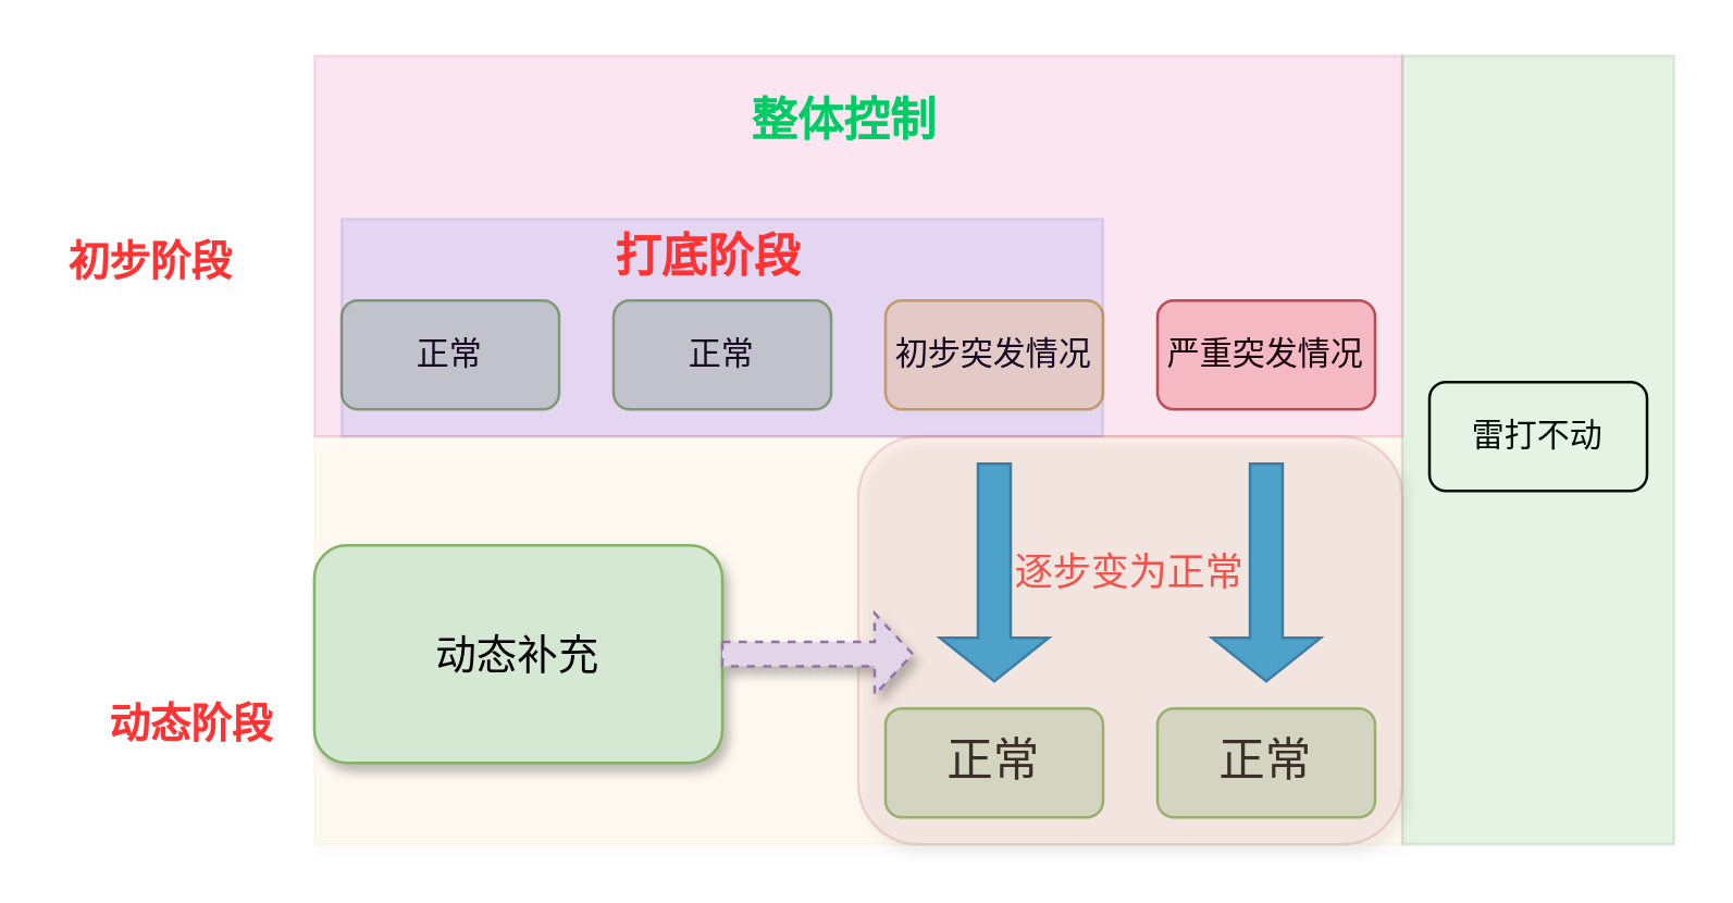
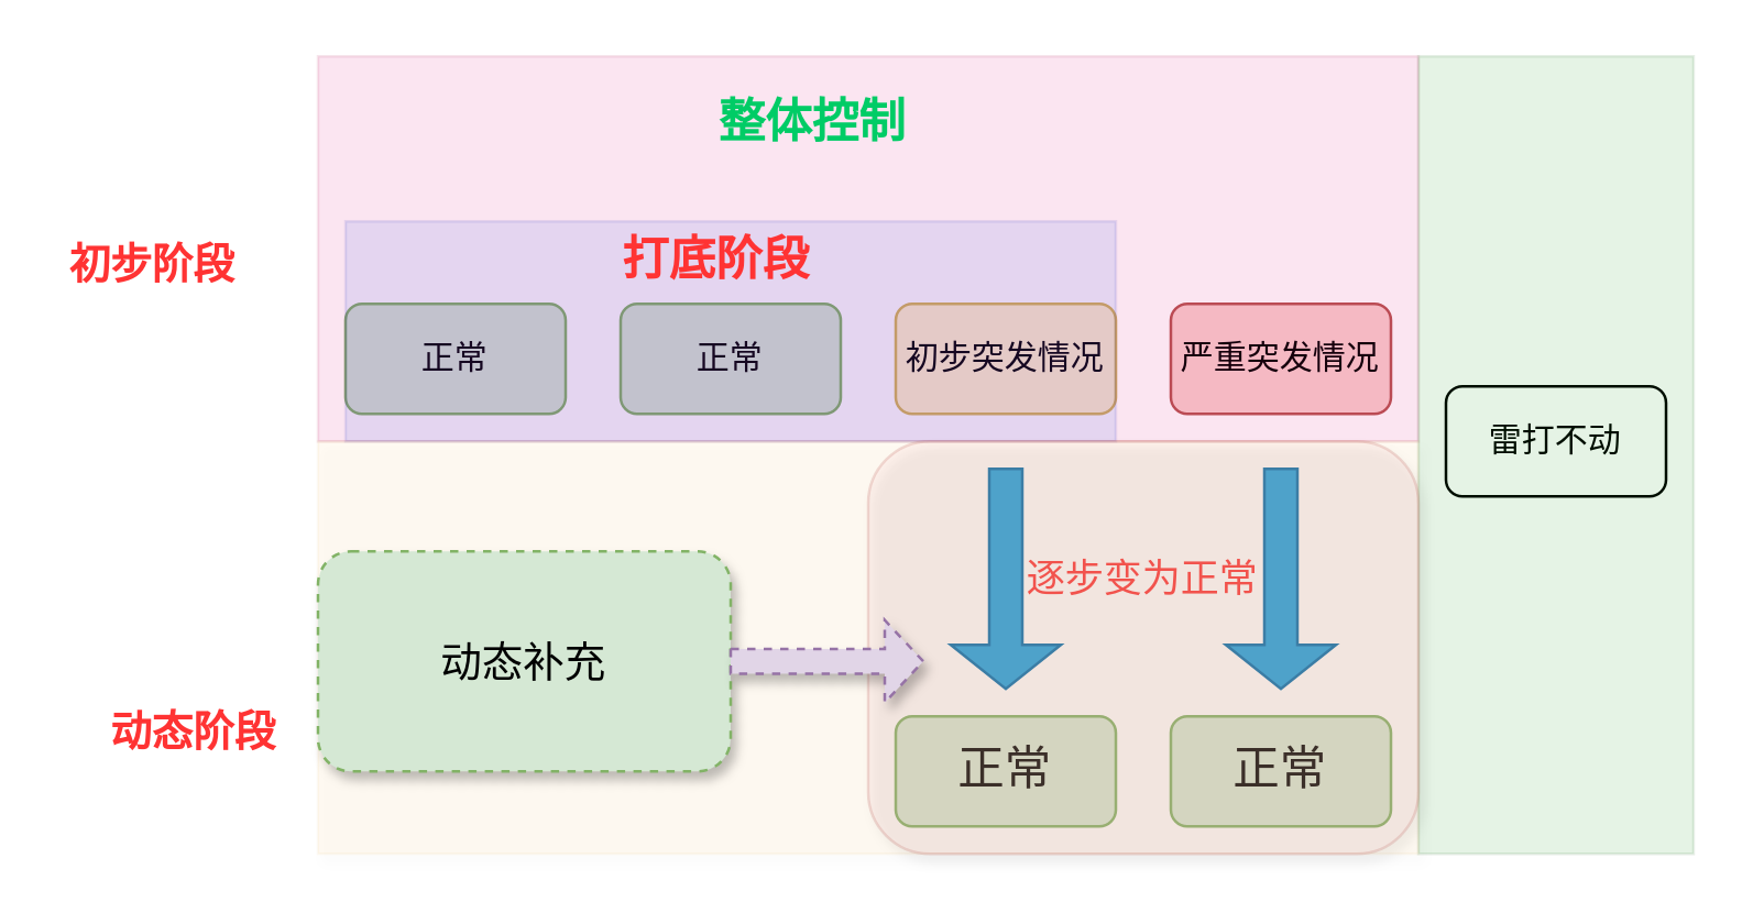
  <mxCell id="0" />
  <mxCell id="1" parent="0" />
  <mxCell id="2" value="正常" style="rounded=1;whiteSpace=wrap;html=1;fillColor=#d5e8d4;strokeColor=#82b366;" parent="1" vertex="1"><mxGeometry x="125" y="110" width="80" height="40" as="geometry" /></mxCell>
  <mxCell id="3" value="正常" style="rounded=1;whiteSpace=wrap;html=1;fillColor=#d5e8d4;strokeColor=#82b366;" parent="1" vertex="1"><mxGeometry x="225" y="110" width="80" height="40" as="geometry" /></mxCell>
  <mxCell id="4" value="初步突发情况" style="rounded=1;whiteSpace=wrap;html=1;fillColor=#fff2cc;strokeColor=#d6b656;" parent="1" vertex="1"><mxGeometry x="325" y="110" width="80" height="40" as="geometry" /></mxCell>
  <mxCell id="5" value="严重突发情况" style="rounded=1;whiteSpace=wrap;html=1;fillColor=#f8cecc;strokeColor=#b85450;" parent="1" vertex="1"><mxGeometry x="425" y="110" width="80" height="40" as="geometry" /></mxCell>
  <mxCell id="6" value="雷打不动" style="rounded=1;whiteSpace=wrap;html=1;" parent="1" vertex="1"><mxGeometry x="525" y="140" width="80" height="40" as="geometry" /></mxCell>
  <mxCell id="7" value="&lt;div style=&quot;&quot;&gt;&lt;br&gt;&lt;/div&gt;" style="rounded=0;whiteSpace=wrap;html=1;opacity=10;fillColor=#0050ef;strokeColor=#001DBC;fontColor=#ffffff;align=center;" parent="1" vertex="1"><mxGeometry x="125" y="80" width="280" height="80" as="geometry" /></mxCell>
  <mxCell id="8" value="" style="rounded=0;whiteSpace=wrap;html=1;opacity=10;fillColor=#d80073;fontColor=#ffffff;strokeColor=#A50040;" parent="1" vertex="1"><mxGeometry x="115" y="20" width="400" height="140" as="geometry" /></mxCell>
  <mxCell id="9" value="&lt;b&gt;&lt;font style=&quot;font-size: 17px;&quot;&gt;打底阶段&lt;/font&gt;&lt;/b&gt;" style="text;html=1;strokeColor=none;fillColor=none;align=center;verticalAlign=middle;whiteSpace=wrap;rounded=0;fontColor=#FF3333;opacity=10;" parent="1" vertex="1"><mxGeometry x="215" y="80" width="90" height="30" as="geometry" /></mxCell>
- <mxCell id="10" value="&lt;font color=&quot;#00cc66&quot;&gt;&lt;b&gt;整体控制&lt;/b&gt;&lt;/font&gt;" style="text;html=1;strokeColor=none;fillColor=none;align=center;verticalAlign=middle;whiteSpace=wrap;rounded=0;fontSize=17;fontColor=#FF3333;opacity=10;" parent="1" vertex="1"><mxGeometry x="265" y="30" width="90" height="30" as="geometry" /></mxCell>
+ <mxCell id="10" value="&lt;font color=&quot;#00cc66&quot;&gt;&lt;b&gt;整体控制&lt;/b&gt;&lt;/font&gt;" style="text;html=1;strokeColor=none;fillColor=none;align=center;verticalAlign=middle;whiteSpace=wrap;rounded=0;fontSize=17;fontColor=#FF3333;opacity=10;" parent="1" vertex="1"><mxGeometry x="250" y="30" width="90" height="30" as="geometry" /></mxCell>
  <mxCell id="11" value="" style="rounded=0;whiteSpace=wrap;html=1;fontSize=17;opacity=10;fillColor=#008a00;strokeColor=#005700;fontColor=#ffffff;" parent="1" vertex="1"><mxGeometry x="515" y="20" width="100" height="290" as="geometry" /></mxCell>
  <mxCell id="12" value="正常" style="rounded=1;whiteSpace=wrap;html=1;fontSize=17;fillColor=#d5e8d4;strokeColor=#82b366;" parent="1" vertex="1"><mxGeometry x="325" y="260" width="80" height="40" as="geometry" /></mxCell>
  <mxCell id="13" value="正常" style="rounded=1;whiteSpace=wrap;html=1;fontSize=17;fillColor=#d5e8d4;strokeColor=#82b366;" parent="1" vertex="1"><mxGeometry x="425" y="260" width="80" height="40" as="geometry" /></mxCell>
  <mxCell id="14" value="" style="shape=singleArrow;direction=south;whiteSpace=wrap;html=1;fontSize=17;fontColor=#ffffff;fillColor=#1ba1e2;strokeColor=#006EAF;" parent="1" vertex="1"><mxGeometry x="445" y="170" width="40" height="80" as="geometry" /></mxCell>
  <mxCell id="15" value="" style="shape=singleArrow;direction=south;whiteSpace=wrap;html=1;fontSize=17;fontColor=#ffffff;fillColor=#1ba1e2;strokeColor=#006EAF;" parent="1" vertex="1"><mxGeometry x="345" y="170" width="40" height="80" as="geometry" /></mxCell>
  <mxCell id="16" value="&lt;font style=&quot;font-size: 14px;&quot; color=&quot;#ff3333&quot;&gt;逐步变为正常&lt;/font&gt;" style="text;html=1;strokeColor=none;fillColor=none;align=center;verticalAlign=middle;whiteSpace=wrap;rounded=0;fontSize=17;fontColor=#00CC66;" parent="1" vertex="1"><mxGeometry x="355" y="202.5" width="120" height="15" as="geometry" /></mxCell>
  <mxCell id="17" value="" style="rounded=0;whiteSpace=wrap;html=1;fontSize=15;fontColor=#000000;fillColor=#f0a30a;strokeColor=#BD7000;opacity=5;shadow=1;glass=0;" parent="1" vertex="1"><mxGeometry x="115" y="160" width="400" height="150" as="geometry" /></mxCell>
  <mxCell id="18" value="&lt;b&gt;初步阶段&lt;/b&gt;" style="text;html=1;strokeColor=none;fillColor=none;align=center;verticalAlign=middle;whiteSpace=wrap;rounded=0;shadow=1;glass=0;sketch=0;fontSize=15;fontColor=#FF3333;opacity=5;" parent="1" vertex="1"><mxGeometry x="20" y="80" width="70" height="30" as="geometry" /></mxCell>
  <mxCell id="19" value="&lt;b&gt;动态阶段&lt;/b&gt;" style="text;html=1;strokeColor=none;fillColor=none;align=center;verticalAlign=middle;whiteSpace=wrap;rounded=0;shadow=1;glass=0;sketch=0;fontSize=15;fontColor=#FF3333;opacity=5;" parent="1" vertex="1"><mxGeometry x="35" y="250" width="70" height="30" as="geometry" /></mxCell>
- <mxCell id="20" value="动态补充" style="rounded=1;whiteSpace=wrap;html=1;shadow=1;glass=0;sketch=0;fontSize=15;fillColor=#d5e8d4;strokeColor=#82b366;" parent="1" vertex="1"><mxGeometry x="115" y="200" width="150" height="80" as="geometry" /></mxCell>
+ <mxCell id="20" value="动态补充" style="rounded=1;whiteSpace=wrap;html=1;shadow=1;glass=0;sketch=0;fontSize=15;fillColor=#d5e8d4;strokeColor=#82b366;dashed=1;" parent="1" vertex="1"><mxGeometry x="115" y="200" width="150" height="80" as="geometry" /></mxCell>
  <mxCell id="21" value="" style="rounded=1;whiteSpace=wrap;html=1;shadow=1;glass=0;sketch=0;fontSize=14;opacity=20;fillColor=#f8cecc;strokeColor=#b85450;" parent="1" vertex="1"><mxGeometry x="315" y="160" width="200" height="150" as="geometry" /></mxCell>
  <mxCell id="22" value="" style="shape=singleArrow;whiteSpace=wrap;html=1;shadow=1;glass=0;sketch=0;fontSize=14;fillColor=#e1d5e7;strokeColor=#9673a6;dashed=1;" parent="1" vertex="1"><mxGeometry x="265" y="225" width="70" height="30" as="geometry" /></mxCell>
